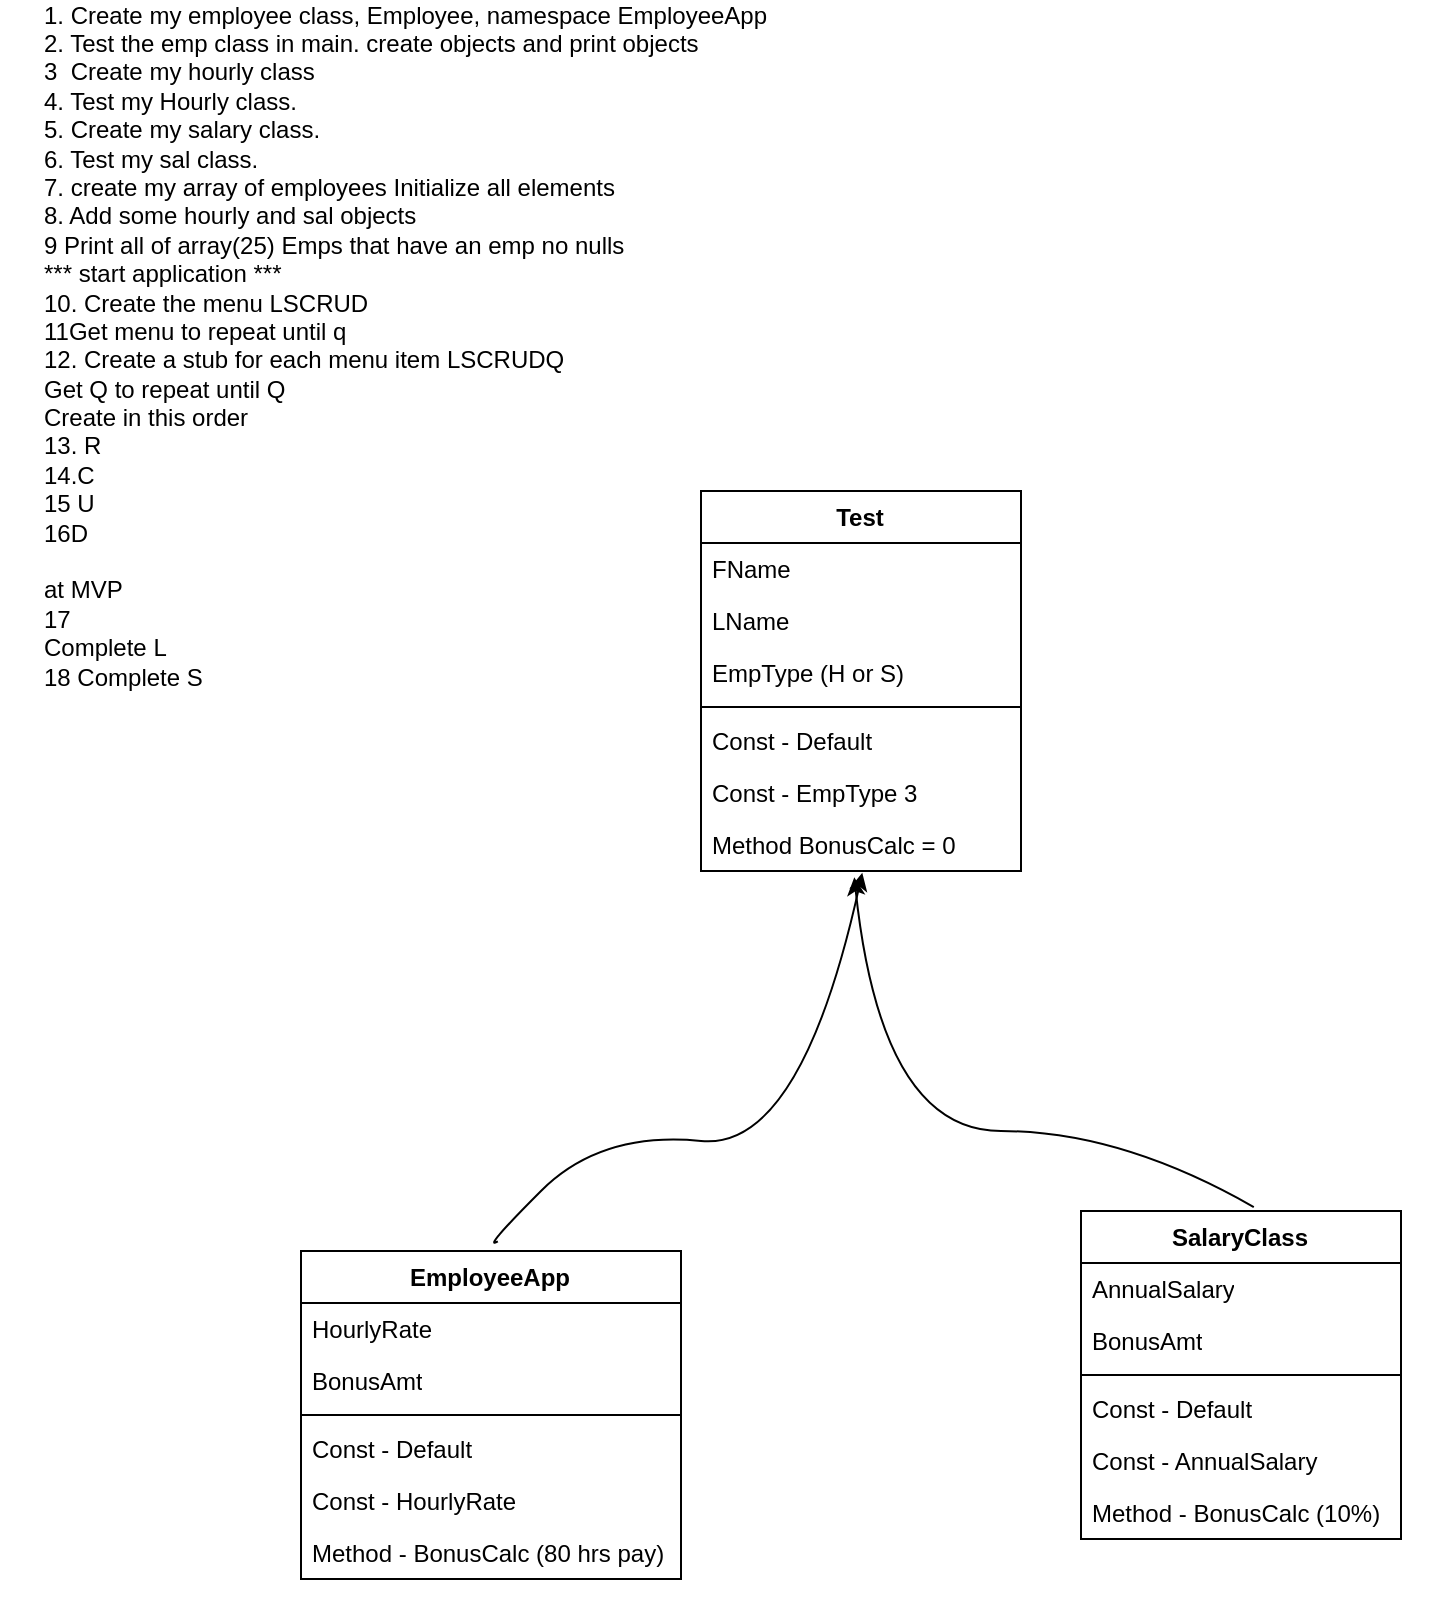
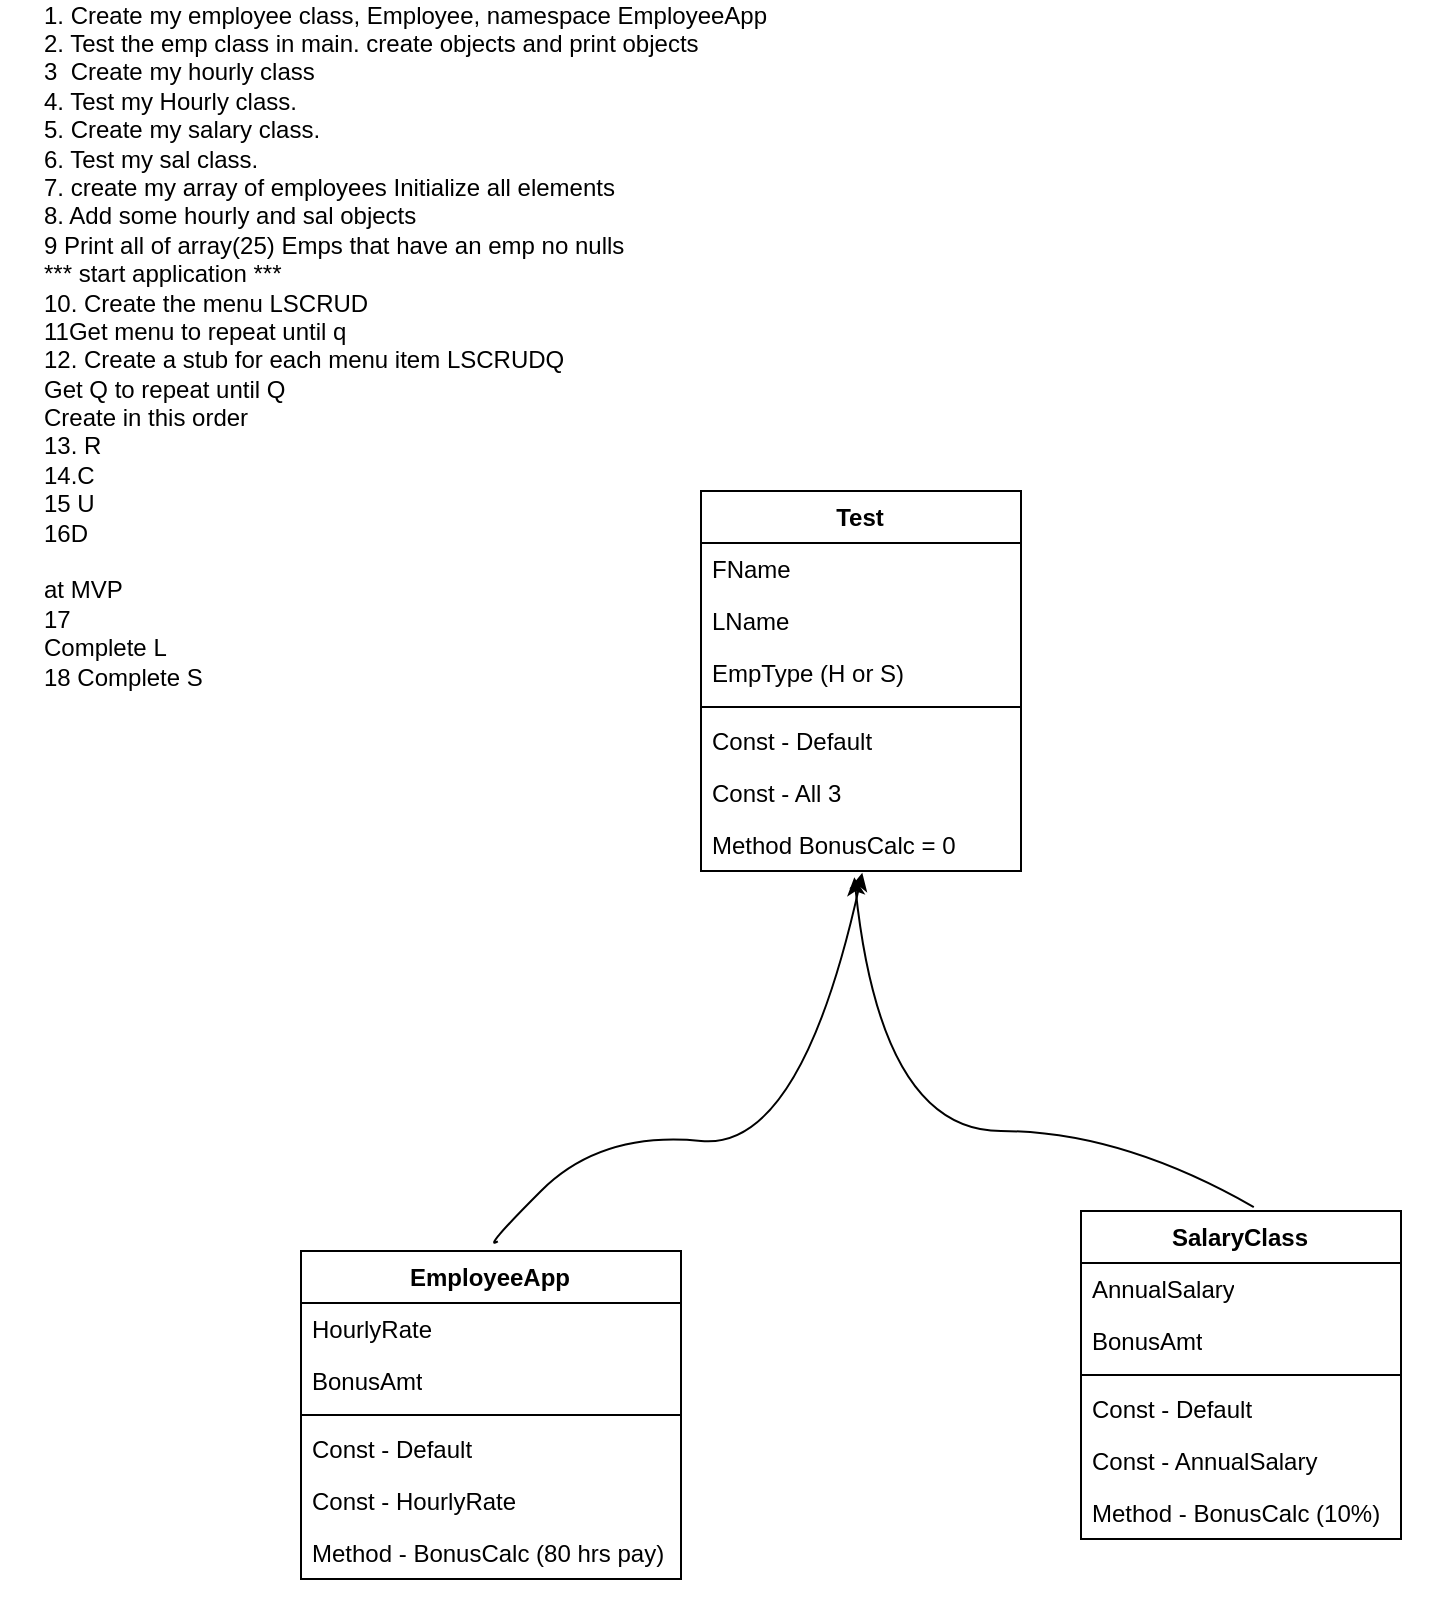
  <mxCell id="0" />
  <mxCell id="1" parent="0" />
  <mxCell id="2" value="Test" style="swimlane;fontStyle=1;align=center;verticalAlign=top;childLayout=stackLayout;horizontal=1;startSize=26;horizontalStack=0;resizeParent=1;resizeParentMax=0;resizeLast=0;collapsible=1;marginBottom=0;whiteSpace=wrap;html=1;" vertex="1" parent="1"><mxGeometry x="350" y="100" width="160" height="190" as="geometry" /></mxCell>
  <mxCell id="3" value="FName" style="text;strokeColor=none;fillColor=none;align=left;verticalAlign=top;spacingLeft=4;spacingRight=4;overflow=hidden;rotatable=0;points=[[0,0.5],[1,0.5]];portConstraint=eastwest;whiteSpace=wrap;html=1;" vertex="1" parent="2"><mxGeometry y="26" width="160" height="26" as="geometry" /></mxCell>
  <mxCell id="4" value="LName" style="text;strokeColor=none;fillColor=none;align=left;verticalAlign=top;spacingLeft=4;spacingRight=4;overflow=hidden;rotatable=0;points=[[0,0.5],[1,0.5]];portConstraint=eastwest;whiteSpace=wrap;html=1;" vertex="1" parent="2"><mxGeometry y="52" width="160" height="26" as="geometry" /></mxCell>
  <mxCell id="5" value="EmpType (H or S)" style="text;strokeColor=none;fillColor=none;align=left;verticalAlign=top;spacingLeft=4;spacingRight=4;overflow=hidden;rotatable=0;points=[[0,0.5],[1,0.5]];portConstraint=eastwest;whiteSpace=wrap;html=1;" vertex="1" parent="2"><mxGeometry y="78" width="160" height="26" as="geometry" /></mxCell>
  <mxCell id="6" value="" style="line;strokeWidth=1;fillColor=none;align=left;verticalAlign=middle;spacingTop=-1;spacingLeft=3;spacingRight=3;rotatable=0;labelPosition=right;points=[];portConstraint=eastwest;strokeColor=inherit;" vertex="1" parent="2"><mxGeometry y="104" width="160" height="8" as="geometry" /></mxCell>
  <mxCell id="7" value="Const - Default" style="text;strokeColor=none;fillColor=none;align=left;verticalAlign=top;spacingLeft=4;spacingRight=4;overflow=hidden;rotatable=0;points=[[0,0.5],[1,0.5]];portConstraint=eastwest;whiteSpace=wrap;html=1;" vertex="1" parent="2"><mxGeometry y="112" width="160" height="26" as="geometry" /></mxCell>
- <mxCell id="8" value="Const - EmpType 3" style="text;strokeColor=none;fillColor=none;align=left;verticalAlign=top;spacingLeft=4;spacingRight=4;overflow=hidden;rotatable=0;points=[[0,0.5],[1,0.5]];portConstraint=eastwest;whiteSpace=wrap;html=1;" vertex="1" parent="2"><mxGeometry y="138" width="160" height="26" as="geometry" /></mxCell>
+ <mxCell id="8" value="Const - All 3" style="text;strokeColor=none;fillColor=none;align=left;verticalAlign=top;spacingLeft=4;spacingRight=4;overflow=hidden;rotatable=0;points=[[0,0.5],[1,0.5]];portConstraint=eastwest;whiteSpace=wrap;html=1;" vertex="1" parent="2"><mxGeometry y="138" width="160" height="26" as="geometry" /></mxCell>
  <mxCell id="9" value="Method BonusCalc = 0" style="text;strokeColor=none;fillColor=none;align=left;verticalAlign=top;spacingLeft=4;spacingRight=4;overflow=hidden;rotatable=0;points=[[0,0.5],[1,0.5]];portConstraint=eastwest;whiteSpace=wrap;html=1;" vertex="1" parent="2"><mxGeometry y="164" width="160" height="26" as="geometry" /></mxCell>
  <mxCell id="10" value="EmployeeApp" style="swimlane;fontStyle=1;align=center;verticalAlign=top;childLayout=stackLayout;horizontal=1;startSize=26;horizontalStack=0;resizeParent=1;resizeParentMax=0;resizeLast=0;collapsible=1;marginBottom=0;whiteSpace=wrap;html=1;" vertex="1" parent="1"><mxGeometry x="150" y="480" width="190" height="164" as="geometry" /></mxCell>
  <mxCell id="11" value="HourlyRate" style="text;strokeColor=none;fillColor=none;align=left;verticalAlign=top;spacingLeft=4;spacingRight=4;overflow=hidden;rotatable=0;points=[[0,0.5],[1,0.5]];portConstraint=eastwest;whiteSpace=wrap;html=1;" vertex="1" parent="10"><mxGeometry y="26" width="190" height="26" as="geometry" /></mxCell>
  <mxCell id="12" value="BonusAmt" style="text;strokeColor=none;fillColor=none;align=left;verticalAlign=top;spacingLeft=4;spacingRight=4;overflow=hidden;rotatable=0;points=[[0,0.5],[1,0.5]];portConstraint=eastwest;whiteSpace=wrap;html=1;" vertex="1" parent="10"><mxGeometry y="52" width="190" height="26" as="geometry" /></mxCell>
  <mxCell id="13" value="" style="line;strokeWidth=1;fillColor=none;align=left;verticalAlign=middle;spacingTop=-1;spacingLeft=3;spacingRight=3;rotatable=0;labelPosition=right;points=[];portConstraint=eastwest;strokeColor=inherit;" vertex="1" parent="10"><mxGeometry y="78" width="190" height="8" as="geometry" /></mxCell>
  <mxCell id="14" value="Const - Default&lt;br&gt;" style="text;strokeColor=none;fillColor=none;align=left;verticalAlign=top;spacingLeft=4;spacingRight=4;overflow=hidden;rotatable=0;points=[[0,0.5],[1,0.5]];portConstraint=eastwest;whiteSpace=wrap;html=1;" vertex="1" parent="10"><mxGeometry y="86" width="190" height="26" as="geometry" /></mxCell>
  <mxCell id="15" value="Const - HourlyRate" style="text;strokeColor=none;fillColor=none;align=left;verticalAlign=top;spacingLeft=4;spacingRight=4;overflow=hidden;rotatable=0;points=[[0,0.5],[1,0.5]];portConstraint=eastwest;whiteSpace=wrap;html=1;" vertex="1" parent="10"><mxGeometry y="112" width="190" height="26" as="geometry" /></mxCell>
  <mxCell id="16" value="Method - BonusCalc (80 hrs pay)" style="text;strokeColor=none;fillColor=none;align=left;verticalAlign=top;spacingLeft=4;spacingRight=4;overflow=hidden;rotatable=0;points=[[0,0.5],[1,0.5]];portConstraint=eastwest;whiteSpace=wrap;html=1;" vertex="1" parent="10"><mxGeometry y="138" width="190" height="26" as="geometry" /></mxCell>
  <mxCell id="17" value="1. Create my employee class, Employee, namespace EmployeeApp&lt;br&gt;2. Test the emp class in main. create objects and print objects&lt;br&gt;3&amp;nbsp; Create my hourly class&lt;br&gt;4. Test my Hourly class.&lt;br&gt;5. Create my salary class.&lt;br&gt;6. Test my sal class.&lt;br&gt;7. create my array of employees Initialize all elements&lt;br&gt;8. Add some hourly and sal objects&amp;nbsp;&lt;br&gt;9 Print all of array(25) Emps that have an emp no nulls&lt;br&gt;*** start application ***&lt;br&gt;10. Create the menu LSCRUD&lt;br&gt;11Get menu to repeat until q&lt;br&gt;12. Create a stub for each menu item LSCRUDQ&lt;br&gt;Get Q to repeat until Q&lt;br&gt;Create in this order&lt;br&gt;13. R&lt;br&gt;14.C&lt;br&gt;15 U&lt;br&gt;16D&lt;br&gt;&lt;br&gt;at MVP&lt;br&gt;17&lt;br&gt;Complete L&lt;br&gt;18 Complete S&amp;nbsp;&lt;br&gt;&lt;div style=&quot;&quot;&gt;&lt;br&gt;&lt;/div&gt;" style="text;strokeColor=none;align=left;fillColor=none;html=1;verticalAlign=middle;whiteSpace=wrap;rounded=0;" vertex="1" parent="1"><mxGeometry x="20" y="20" width="429" height="30" as="geometry" /></mxCell>
  <mxCell id="18" value="SalaryClass" style="swimlane;fontStyle=1;align=center;verticalAlign=top;childLayout=stackLayout;horizontal=1;startSize=26;horizontalStack=0;resizeParent=1;resizeParentMax=0;resizeLast=0;collapsible=1;marginBottom=0;whiteSpace=wrap;html=1;" vertex="1" parent="1"><mxGeometry x="540" y="460" width="160" height="164" as="geometry" /></mxCell>
  <mxCell id="19" value="AnnualSalary" style="text;strokeColor=none;fillColor=none;align=left;verticalAlign=top;spacingLeft=4;spacingRight=4;overflow=hidden;rotatable=0;points=[[0,0.5],[1,0.5]];portConstraint=eastwest;whiteSpace=wrap;html=1;" vertex="1" parent="18"><mxGeometry y="26" width="160" height="26" as="geometry" /></mxCell>
  <mxCell id="20" value="BonusAmt" style="text;strokeColor=none;fillColor=none;align=left;verticalAlign=top;spacingLeft=4;spacingRight=4;overflow=hidden;rotatable=0;points=[[0,0.5],[1,0.5]];portConstraint=eastwest;whiteSpace=wrap;html=1;" vertex="1" parent="18"><mxGeometry y="52" width="160" height="26" as="geometry" /></mxCell>
  <mxCell id="21" value="" style="line;strokeWidth=1;fillColor=none;align=left;verticalAlign=middle;spacingTop=-1;spacingLeft=3;spacingRight=3;rotatable=0;labelPosition=right;points=[];portConstraint=eastwest;strokeColor=inherit;" vertex="1" parent="18"><mxGeometry y="78" width="160" height="8" as="geometry" /></mxCell>
  <mxCell id="22" value="Const - Default&lt;br&gt;" style="text;strokeColor=none;fillColor=none;align=left;verticalAlign=top;spacingLeft=4;spacingRight=4;overflow=hidden;rotatable=0;points=[[0,0.5],[1,0.5]];portConstraint=eastwest;whiteSpace=wrap;html=1;" vertex="1" parent="18"><mxGeometry y="86" width="160" height="26" as="geometry" /></mxCell>
  <mxCell id="23" value="Const - AnnualSalary" style="text;strokeColor=none;fillColor=none;align=left;verticalAlign=top;spacingLeft=4;spacingRight=4;overflow=hidden;rotatable=0;points=[[0,0.5],[1,0.5]];portConstraint=eastwest;whiteSpace=wrap;html=1;" vertex="1" parent="18"><mxGeometry y="112" width="160" height="26" as="geometry" /></mxCell>
  <mxCell id="24" value="Method - BonusCalc (10%)" style="text;strokeColor=none;fillColor=none;align=left;verticalAlign=top;spacingLeft=4;spacingRight=4;overflow=hidden;rotatable=0;points=[[0,0.5],[1,0.5]];portConstraint=eastwest;whiteSpace=wrap;html=1;" vertex="1" parent="18"><mxGeometry y="138" width="160" height="26" as="geometry" /></mxCell>
  <mxCell id="25" value="" style="curved=1;endArrow=classic;html=1;rounded=0;entryX=0.504;entryY=1.033;entryDx=0;entryDy=0;entryPerimeter=0;exitX=0.518;exitY=-0.029;exitDx=0;exitDy=0;exitPerimeter=0;" edge="1" parent="1" source="10" target="9"><mxGeometry width="50" height="50" relative="1" as="geometry"><mxPoint x="190" y="480" as="sourcePoint" /><mxPoint x="240" y="430" as="targetPoint" /><Array as="points"><mxPoint x="240" y="480" /><mxPoint x="300" y="420" /><mxPoint x="400" y="430" /></Array></mxGeometry></mxCell>
  <mxCell id="26" value="" style="curved=1;endArrow=classic;html=1;rounded=0;exitX=0.54;exitY=-0.012;exitDx=0;exitDy=0;exitPerimeter=0;entryX=0.479;entryY=1.121;entryDx=0;entryDy=0;entryPerimeter=0;" edge="1" parent="1" source="18" target="9"><mxGeometry width="50" height="50" relative="1" as="geometry"><mxPoint x="600" y="440" as="sourcePoint" /><mxPoint x="650" y="390" as="targetPoint" /><Array as="points"><mxPoint x="560" y="420" /><mxPoint x="440" y="420" /></Array></mxGeometry></mxCell>
